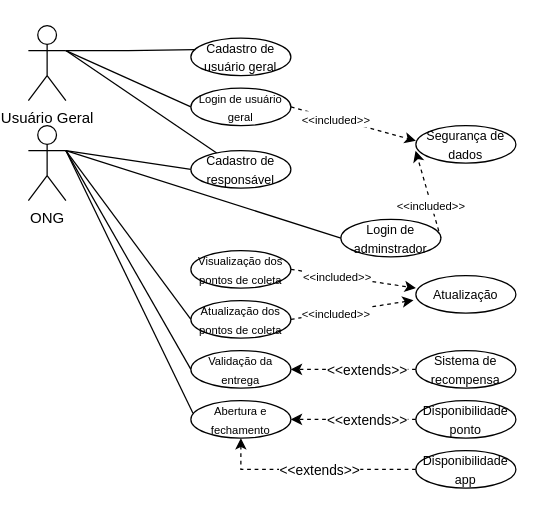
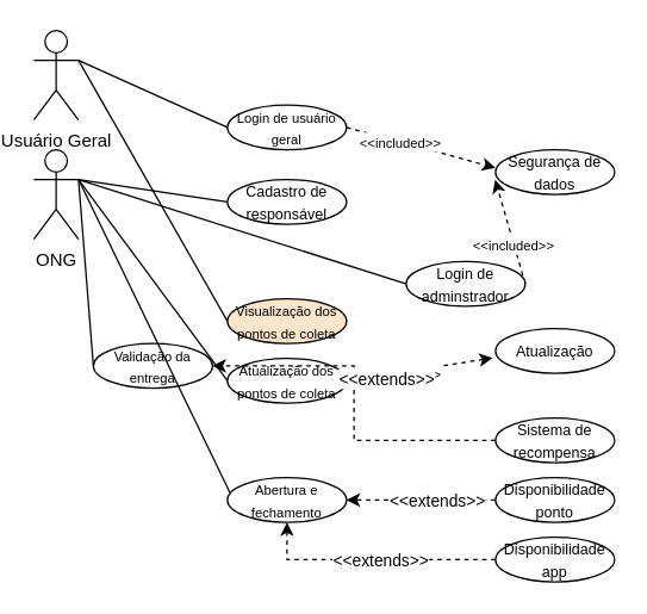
  <mxCell id="0" />
  <mxCell id="1" parent="0" />
  <mxCell id="2" style="rounded=0;orthogonalLoop=1;jettySize=auto;html=1;exitX=1;exitY=0.333;exitDx=0;exitDy=0;exitPerimeter=0;entryX=0;entryY=0.5;entryDx=0;entryDy=0;endArrow=none;startFill=0;" parent="1" source="4" target="10" edge="1"><mxGeometry relative="1" as="geometry" /></mxCell>
- <mxCell id="3" style="rounded=0;orthogonalLoop=1;jettySize=auto;html=1;exitX=1;exitY=0.333;exitDx=0;exitDy=0;exitPerimeter=0;endArrow=none;startFill=0;" parent="1" source="4" target="14" edge="1"><mxGeometry relative="1" as="geometry" /></mxCell>
+ <mxCell id="3" style="rounded=0;orthogonalLoop=1;jettySize=auto;html=1;exitX=1;exitY=0.333;exitDx=0;exitDy=0;exitPerimeter=0;entryX=0;entryY=0.5;entryDx=0;entryDy=0;endArrow=none;startFill=0;" parent="1" source="4" target="20" edge="1"><mxGeometry relative="1" as="geometry" /></mxCell>
  <mxCell id="4" value="Usuário Geral" style="shape=umlActor;verticalLabelPosition=bottom;verticalAlign=top;html=1;outlineConnect=0;" parent="1" vertex="1"><mxGeometry x="20" y="20" width="30" height="60" as="geometry" /></mxCell>
  <mxCell id="5" style="rounded=0;orthogonalLoop=1;jettySize=auto;html=1;exitX=1;exitY=0.333;exitDx=0;exitDy=0;exitPerimeter=0;entryX=0;entryY=0.5;entryDx=0;entryDy=0;endArrow=none;startFill=0;" parent="1" source="8" target="14" edge="1"><mxGeometry relative="1" as="geometry" /></mxCell>
  <mxCell id="6" style="rounded=0;orthogonalLoop=1;jettySize=auto;html=1;exitX=1;exitY=0.333;exitDx=0;exitDy=0;exitPerimeter=0;entryX=0;entryY=0.5;entryDx=0;entryDy=0;endArrow=none;startFill=0;" parent="1" source="8" target="21" edge="1"><mxGeometry relative="1" as="geometry" /></mxCell>
  <mxCell id="7" style="rounded=0;orthogonalLoop=1;jettySize=auto;html=1;exitX=1;exitY=0.333;exitDx=0;exitDy=0;exitPerimeter=0;entryX=0;entryY=0.5;entryDx=0;entryDy=0;endArrow=none;startFill=0;" parent="1" source="8" target="27" edge="1"><mxGeometry relative="1" as="geometry" /></mxCell>
  <mxCell id="8" value="ONG" style="shape=umlActor;verticalLabelPosition=bottom;verticalAlign=top;html=1;outlineConnect=0;" parent="1" vertex="1"><mxGeometry x="20" y="100" width="30" height="60" as="geometry" /></mxCell>
- <mxCell id="9" value="&lt;font style=&quot;font-size: 10px;&quot;&gt;Cadastro de usuário geral&lt;/font&gt;" style="ellipse;whiteSpace=wrap;html=1;" parent="1" vertex="1"><mxGeometry x="150" y="30" width="80" height="30" as="geometry" /></mxCell>
  <mxCell id="10" value="&lt;font style=&quot;font-size: 9px;&quot;&gt;Login de usuário geral&lt;/font&gt;" style="ellipse;whiteSpace=wrap;html=1;" parent="1" vertex="1"><mxGeometry x="150" y="70" width="80" height="30" as="geometry" /></mxCell>
  <mxCell id="11" style="rounded=0;orthogonalLoop=1;jettySize=auto;html=1;exitX=1;exitY=0.5;exitDx=0;exitDy=0;endArrow=classic;startFill=0;dashed=1;endFill=1;entryX=-0.003;entryY=0.67;entryDx=0;entryDy=0;entryPerimeter=0;" parent="1" source="13" target="17" edge="1"><mxGeometry relative="1" as="geometry"><mxPoint x="310" y="150" as="targetPoint" /></mxGeometry></mxCell>
  <mxCell id="12" value="&lt;font style=&quot;font-size: 9px;&quot;&gt;&amp;lt;&amp;lt;included&amp;gt;&amp;gt;&lt;/font&gt;" style="edgeLabel;html=1;align=center;verticalAlign=middle;resizable=0;points=[];" parent="11" vertex="1" connectable="0"><mxGeometry x="-0.243" y="1" relative="1" as="geometry"><mxPoint as="offset" /></mxGeometry></mxCell>
  <mxCell id="13" value="&lt;font style=&quot;font-size: 10px;&quot;&gt;Login de adminstrador&lt;/font&gt;" style="ellipse;whiteSpace=wrap;html=1;" parent="1" vertex="1"><mxGeometry x="270" y="175" width="80" height="30" as="geometry" /></mxCell>
  <mxCell id="14" value="&lt;font style=&quot;font-size: 10px;&quot;&gt;Cadastro de responsável&lt;/font&gt;" style="ellipse;whiteSpace=wrap;html=1;" parent="1" vertex="1"><mxGeometry x="150" y="120" width="80" height="30" as="geometry" /></mxCell>
- <mxCell id="15" style="edgeStyle=orthogonalEdgeStyle;rounded=0;orthogonalLoop=1;jettySize=auto;html=1;exitX=1;exitY=0.333;exitDx=0;exitDy=0;exitPerimeter=0;entryX=0.047;entryY=0.307;entryDx=0;entryDy=0;entryPerimeter=0;endArrow=none;startFill=0;" parent="1" source="4" target="9" edge="1"><mxGeometry relative="1" as="geometry" /></mxCell>
  <mxCell id="16" style="rounded=0;orthogonalLoop=1;jettySize=auto;html=1;exitX=1;exitY=0.333;exitDx=0;exitDy=0;exitPerimeter=0;entryX=0;entryY=0.5;entryDx=0;entryDy=0;endArrow=none;startFill=0;" parent="1" source="8" target="13" edge="1"><mxGeometry relative="1" as="geometry" /></mxCell>
  <mxCell id="17" value="&lt;font style=&quot;font-size: 10px;&quot;&gt;Segurança de dados&lt;/font&gt;" style="ellipse;whiteSpace=wrap;html=1;" parent="1" vertex="1"><mxGeometry x="330" y="100" width="80" height="30" as="geometry" /></mxCell>
  <mxCell id="18" style="rounded=0;orthogonalLoop=1;jettySize=auto;html=1;exitX=1;exitY=0.5;exitDx=0;exitDy=0;entryX=0;entryY=0.403;entryDx=0;entryDy=0;entryPerimeter=0;dashed=1;" parent="1" source="10" target="17" edge="1"><mxGeometry relative="1" as="geometry" /></mxCell>
  <mxCell id="19" value="&lt;font style=&quot;font-size: 9px;&quot;&gt;&amp;lt;&amp;lt;included&amp;gt;&amp;gt;&lt;/font&gt;" style="edgeLabel;html=1;align=center;verticalAlign=middle;resizable=0;points=[];" parent="18" vertex="1" connectable="0"><mxGeometry x="-0.277" relative="1" as="geometry"><mxPoint as="offset" /></mxGeometry></mxCell>
- <mxCell id="20" value="&lt;font style=&quot;font-size: 9px;&quot;&gt;Visualização dos pontos de coleta&lt;/font&gt;" style="ellipse;whiteSpace=wrap;html=1;" parent="1" vertex="1"><mxGeometry x="150" y="200" width="80" height="30" as="geometry" /></mxCell>
+ <mxCell id="20" value="&lt;font style=&quot;font-size: 9px;&quot;&gt;Visualização dos pontos de coleta&lt;/font&gt;" style="ellipse;whiteSpace=wrap;html=1;fillColor=#ffe6cc;" parent="1" vertex="1"><mxGeometry x="150" y="200" width="80" height="30" as="geometry" /></mxCell>
  <mxCell id="21" value="&lt;font style=&quot;font-size: 9px;&quot;&gt;Atualização dos pontos de coleta&lt;/font&gt;" style="ellipse;whiteSpace=wrap;html=1;" parent="1" vertex="1"><mxGeometry x="150" y="240" width="80" height="30" as="geometry" /></mxCell>
  <mxCell id="22" value="&lt;font style=&quot;font-size: 10px;&quot;&gt;Atualização&lt;/font&gt;" style="ellipse;whiteSpace=wrap;html=1;" parent="1" vertex="1"><mxGeometry x="330" y="220" width="80" height="30" as="geometry" /></mxCell>
- <mxCell id="23" style="rounded=0;orthogonalLoop=1;jettySize=auto;html=1;exitX=1;exitY=0.5;exitDx=0;exitDy=0;entryX=0;entryY=0.333;entryDx=0;entryDy=0;entryPerimeter=0;dashed=1;" parent="1" source="20" target="22" edge="1"><mxGeometry relative="1" as="geometry"><mxPoint x="260" y="190" as="sourcePoint" /><mxPoint x="360" y="217" as="targetPoint" /></mxGeometry></mxCell>
- <mxCell id="24" value="&lt;font style=&quot;font-size: 9px;&quot;&gt;&amp;lt;&amp;lt;included&amp;gt;&amp;gt;&lt;/font&gt;" style="edgeLabel;html=1;align=center;verticalAlign=middle;resizable=0;points=[];" parent="23" vertex="1" connectable="0"><mxGeometry x="-0.277" relative="1" as="geometry"><mxPoint as="offset" /></mxGeometry></mxCell>
  <mxCell id="25" style="rounded=0;orthogonalLoop=1;jettySize=auto;html=1;exitX=1;exitY=0.5;exitDx=0;exitDy=0;entryX=-0.024;entryY=0.657;entryDx=0;entryDy=0;entryPerimeter=0;dashed=1;" parent="1" source="21" target="22" edge="1"><mxGeometry relative="1" as="geometry"><mxPoint x="300" y="220" as="sourcePoint" /><mxPoint x="400" y="235" as="targetPoint" /></mxGeometry></mxCell>
  <mxCell id="26" value="&lt;font style=&quot;font-size: 9px;&quot;&gt;&amp;lt;&amp;lt;included&amp;gt;&amp;gt;&lt;/font&gt;" style="edgeLabel;html=1;align=center;verticalAlign=middle;resizable=0;points=[];" parent="25" vertex="1" connectable="0"><mxGeometry x="-0.277" relative="1" as="geometry"><mxPoint as="offset" /></mxGeometry></mxCell>
- <mxCell id="27" value="&lt;font style=&quot;font-size: 9px;&quot;&gt;Validação da entrega&lt;/font&gt;" style="ellipse;whiteSpace=wrap;html=1;" parent="1" vertex="1"><mxGeometry x="150" y="280" width="80" height="30" as="geometry" /></mxCell>
+ <mxCell id="27" value="&lt;font style=&quot;font-size: 9px;&quot;&gt;Validação da entrega&lt;/font&gt;" style="ellipse;whiteSpace=wrap;html=1;" parent="1" vertex="1"><mxGeometry x="60" y="230" width="80" height="30" as="geometry" /></mxCell>
  <mxCell id="28" style="edgeStyle=orthogonalEdgeStyle;rounded=0;orthogonalLoop=1;jettySize=auto;html=1;exitX=0;exitY=0.5;exitDx=0;exitDy=0;entryX=1;entryY=0.5;entryDx=0;entryDy=0;dashed=1;startArrow=none;startFill=0;endArrow=classic;endFill=1;" parent="1" source="30" target="27" edge="1"><mxGeometry relative="1" as="geometry" /></mxCell>
  <mxCell id="29" value="&amp;lt;&amp;lt;extends&amp;gt;&amp;gt;" style="edgeLabel;html=1;align=center;verticalAlign=middle;resizable=0;points=[];" parent="28" vertex="1" connectable="0"><mxGeometry x="0.169" y="-3" relative="1" as="geometry"><mxPoint x="18" y="3" as="offset" /></mxGeometry></mxCell>
  <mxCell id="30" value="&lt;font style=&quot;font-size: 10px;&quot;&gt;Sistema de recompensa&lt;/font&gt;" style="ellipse;whiteSpace=wrap;html=1;" parent="1" vertex="1"><mxGeometry x="330" y="280" width="80" height="30" as="geometry" /></mxCell>
  <mxCell id="31" value="&lt;font style=&quot;font-size: 9px;&quot;&gt;Abertura e fechamento&lt;/font&gt;" style="ellipse;whiteSpace=wrap;html=1;" vertex="1" parent="1"><mxGeometry x="150" y="320" width="80" height="30" as="geometry" /></mxCell>
  <mxCell id="32" style="rounded=0;orthogonalLoop=1;jettySize=auto;html=1;exitX=1;exitY=0.333;exitDx=0;exitDy=0;exitPerimeter=0;entryX=0.02;entryY=0.329;entryDx=0;entryDy=0;entryPerimeter=0;endArrow=none;startFill=0;" edge="1" parent="1" source="8" target="31"><mxGeometry relative="1" as="geometry" /></mxCell>
  <mxCell id="33" style="edgeStyle=orthogonalEdgeStyle;rounded=0;orthogonalLoop=1;jettySize=auto;html=1;exitX=0;exitY=0.5;exitDx=0;exitDy=0;entryX=1;entryY=0.5;entryDx=0;entryDy=0;dashed=1;startArrow=none;startFill=0;endArrow=classic;endFill=1;" edge="1" parent="1" source="35" target="31"><mxGeometry relative="1" as="geometry"><mxPoint x="230" y="335" as="targetPoint" /></mxGeometry></mxCell>
  <mxCell id="34" value="&amp;lt;&amp;lt;extends&amp;gt;&amp;gt;" style="edgeLabel;html=1;align=center;verticalAlign=middle;resizable=0;points=[];" vertex="1" connectable="0" parent="33"><mxGeometry x="0.169" y="-3" relative="1" as="geometry"><mxPoint x="18" y="3" as="offset" /></mxGeometry></mxCell>
  <mxCell id="35" value="&lt;font style=&quot;font-size: 10px;&quot;&gt;Disponibilidade ponto&lt;/font&gt;" style="ellipse;whiteSpace=wrap;html=1;" vertex="1" parent="1"><mxGeometry x="330" y="320" width="80" height="30" as="geometry" /></mxCell>
  <mxCell id="36" style="edgeStyle=orthogonalEdgeStyle;rounded=0;orthogonalLoop=1;jettySize=auto;html=1;exitX=0;exitY=0.5;exitDx=0;exitDy=0;entryX=0.5;entryY=1;entryDx=0;entryDy=0;dashed=1;startArrow=none;startFill=0;endArrow=classic;endFill=1;" edge="1" parent="1" source="38" target="31"><mxGeometry relative="1" as="geometry"><mxPoint x="-14.8" y="340" as="targetPoint" /></mxGeometry></mxCell>
  <mxCell id="37" value="&amp;lt;&amp;lt;extends&amp;gt;&amp;gt;" style="edgeLabel;html=1;align=center;verticalAlign=middle;resizable=0;points=[];" vertex="1" connectable="0" parent="36"><mxGeometry x="0.169" y="-3" relative="1" as="geometry"><mxPoint x="18" y="3" as="offset" /></mxGeometry></mxCell>
  <mxCell id="38" value="&lt;font style=&quot;font-size: 10px;&quot;&gt;Disponibilidade app&lt;/font&gt;" style="ellipse;whiteSpace=wrap;html=1;" vertex="1" parent="1"><mxGeometry x="330" y="360" width="80" height="30" as="geometry" /></mxCell>
